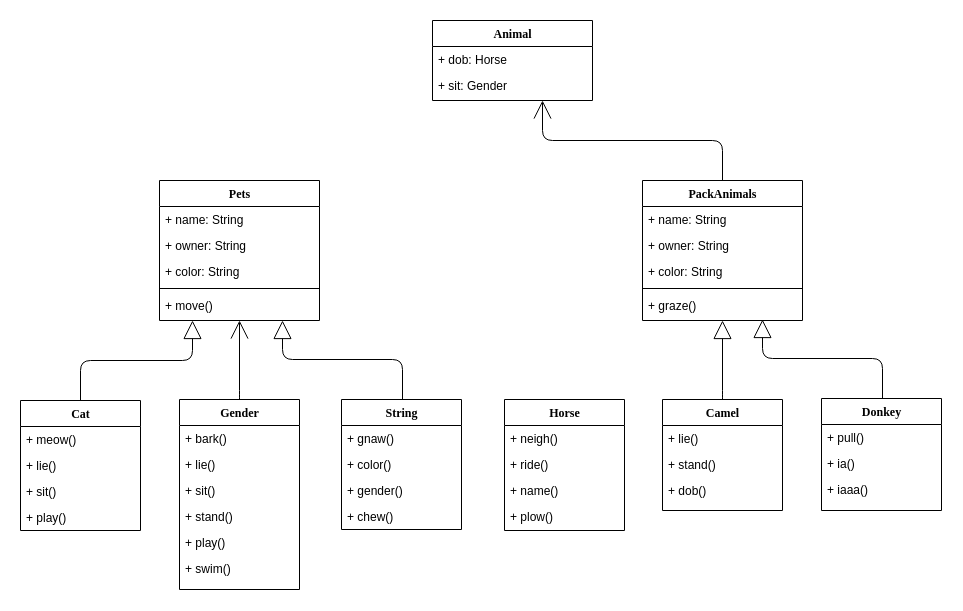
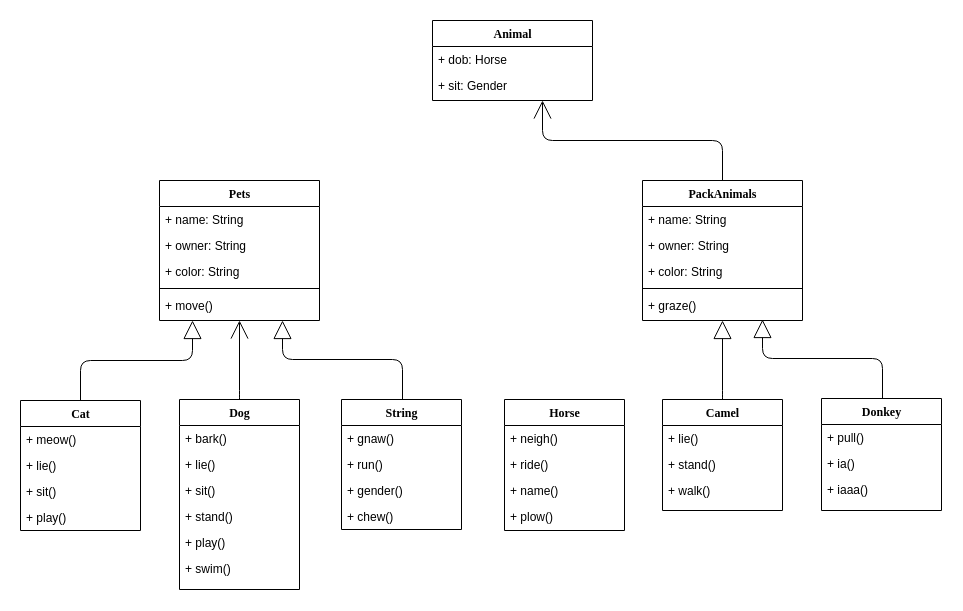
  <mxCell id="0" />
  <mxCell id="1" parent="0" />
  <mxCell id="2" value="Animal" style="swimlane;html=1;fontStyle=1;align=center;verticalAlign=top;childLayout=stackLayout;horizontal=1;startSize=26;horizontalStack=0;resizeParent=1;resizeLast=0;collapsible=1;marginBottom=0;swimlaneFillColor=#ffffff;rounded=0;shadow=0;comic=0;labelBackgroundColor=none;strokeWidth=1;fillColor=none;fontFamily=Verdana;fontSize=12" parent="1" vertex="1"><mxGeometry x="432" y="20" width="160" height="80" as="geometry" /></mxCell>
  <mxCell id="3" value="+ dob: Horse" style="text;html=1;strokeColor=none;fillColor=none;align=left;verticalAlign=top;spacingLeft=4;spacingRight=4;whiteSpace=wrap;overflow=hidden;rotatable=0;points=[[0,0.5],[1,0.5]];portConstraint=eastwest;" parent="2" vertex="1"><mxGeometry y="26" width="160" height="26" as="geometry" /></mxCell>
  <mxCell id="4" value="+ sit: Gender" style="text;html=1;strokeColor=none;fillColor=none;align=left;verticalAlign=top;spacingLeft=4;spacingRight=4;whiteSpace=wrap;overflow=hidden;rotatable=0;points=[[0,0.5],[1,0.5]];portConstraint=eastwest;" parent="2" vertex="1"><mxGeometry y="52" width="160" height="26" as="geometry" /></mxCell>
  <mxCell id="5" value="Pets" style="swimlane;html=1;fontStyle=1;align=center;verticalAlign=top;childLayout=stackLayout;horizontal=1;startSize=26;horizontalStack=0;resizeParent=1;resizeLast=0;collapsible=1;marginBottom=0;swimlaneFillColor=#ffffff;rounded=0;shadow=0;comic=0;labelBackgroundColor=none;strokeWidth=1;fillColor=none;fontFamily=Verdana;fontSize=12" parent="1" vertex="1"><mxGeometry x="159" y="180" width="160" height="140" as="geometry" /></mxCell>
  <mxCell id="6" value="+ name: String" style="text;html=1;strokeColor=none;fillColor=none;align=left;verticalAlign=top;spacingLeft=4;spacingRight=4;whiteSpace=wrap;overflow=hidden;rotatable=0;points=[[0,0.5],[1,0.5]];portConstraint=eastwest;" parent="5" vertex="1"><mxGeometry y="26" width="160" height="26" as="geometry" /></mxCell>
  <mxCell id="7" value="+ owner: String" style="text;html=1;strokeColor=none;fillColor=none;align=left;verticalAlign=top;spacingLeft=4;spacingRight=4;whiteSpace=wrap;overflow=hidden;rotatable=0;points=[[0,0.5],[1,0.5]];portConstraint=eastwest;" parent="5" vertex="1"><mxGeometry y="52" width="160" height="26" as="geometry" /></mxCell>
  <mxCell id="8" value="+ color: String" style="text;html=1;strokeColor=none;fillColor=none;align=left;verticalAlign=top;spacingLeft=4;spacingRight=4;whiteSpace=wrap;overflow=hidden;rotatable=0;points=[[0,0.5],[1,0.5]];portConstraint=eastwest;" parent="5" vertex="1"><mxGeometry y="78" width="160" height="26" as="geometry" /></mxCell>
  <mxCell id="9" value="" style="line;html=1;strokeWidth=1;fillColor=none;align=left;verticalAlign=middle;spacingTop=-1;spacingLeft=3;spacingRight=3;rotatable=0;labelPosition=right;points=[];portConstraint=eastwest;" parent="5" vertex="1"><mxGeometry y="104" width="160" height="8" as="geometry" /></mxCell>
  <mxCell id="10" value="+ move()" style="text;html=1;strokeColor=none;fillColor=none;align=left;verticalAlign=top;spacingLeft=4;spacingRight=4;whiteSpace=wrap;overflow=hidden;rotatable=0;points=[[0,0.5],[1,0.5]];portConstraint=eastwest;" parent="5" vertex="1"><mxGeometry y="112" width="160" height="26" as="geometry" /></mxCell>
  <mxCell id="11" style="edgeStyle=orthogonalEdgeStyle;html=1;labelBackgroundColor=none;startFill=0;startSize=8;endArrow=open;endFill=0;endSize=16;fontFamily=Verdana;fontSize=12;exitX=0.5;exitY=0;exitDx=0;exitDy=0;" parent="1" source="12" target="2" edge="1"><mxGeometry relative="1" as="geometry"><Array as="points"><mxPoint x="722" y="140" /><mxPoint x="542" y="140" /></Array><mxPoint x="692" y="180" as="sourcePoint" /></mxGeometry></mxCell>
  <mxCell id="12" value="PackAnimals" style="swimlane;html=1;fontStyle=1;align=center;verticalAlign=top;childLayout=stackLayout;horizontal=1;startSize=26;horizontalStack=0;resizeParent=1;resizeLast=0;collapsible=1;marginBottom=0;swimlaneFillColor=#ffffff;rounded=0;shadow=0;comic=0;labelBackgroundColor=none;strokeWidth=1;fillColor=none;fontFamily=Verdana;fontSize=12" parent="1" vertex="1"><mxGeometry x="642" y="180" width="160" height="140" as="geometry" /></mxCell>
  <mxCell id="13" value="+ name: String" style="text;html=1;strokeColor=none;fillColor=none;align=left;verticalAlign=top;spacingLeft=4;spacingRight=4;whiteSpace=wrap;overflow=hidden;rotatable=0;points=[[0,0.5],[1,0.5]];portConstraint=eastwest;" parent="12" vertex="1"><mxGeometry y="26" width="160" height="26" as="geometry" /></mxCell>
  <mxCell id="14" value="+ owner: String" style="text;html=1;strokeColor=none;fillColor=none;align=left;verticalAlign=top;spacingLeft=4;spacingRight=4;whiteSpace=wrap;overflow=hidden;rotatable=0;points=[[0,0.5],[1,0.5]];portConstraint=eastwest;" parent="12" vertex="1"><mxGeometry y="52" width="160" height="26" as="geometry" /></mxCell>
  <mxCell id="15" value="+ color: String" style="text;html=1;strokeColor=none;fillColor=none;align=left;verticalAlign=top;spacingLeft=4;spacingRight=4;whiteSpace=wrap;overflow=hidden;rotatable=0;points=[[0,0.5],[1,0.5]];portConstraint=eastwest;" parent="12" vertex="1"><mxGeometry y="78" width="160" height="26" as="geometry" /></mxCell>
  <mxCell id="16" value="" style="line;html=1;strokeWidth=1;fillColor=none;align=left;verticalAlign=middle;spacingTop=-1;spacingLeft=3;spacingRight=3;rotatable=0;labelPosition=right;points=[];portConstraint=eastwest;" parent="12" vertex="1"><mxGeometry y="104" width="160" height="8" as="geometry" /></mxCell>
  <mxCell id="17" value="+ graze()" style="text;html=1;strokeColor=none;fillColor=none;align=left;verticalAlign=top;spacingLeft=4;spacingRight=4;whiteSpace=wrap;overflow=hidden;rotatable=0;points=[[0,0.5],[1,0.5]];portConstraint=eastwest;" parent="12" vertex="1"><mxGeometry y="112" width="160" height="26" as="geometry" /></mxCell>
  <mxCell id="18" style="edgeStyle=orthogonalEdgeStyle;html=1;labelBackgroundColor=none;startFill=0;startSize=8;endArrow=block;endFill=0;endSize=16;fontFamily=Verdana;fontSize=12;exitX=0.5;exitY=0;exitDx=0;exitDy=0;" parent="1" source="19" edge="1"><mxGeometry relative="1" as="geometry"><Array as="points"><mxPoint x="80" y="360" /><mxPoint x="192" y="360" /></Array><mxPoint x="192" y="320" as="targetPoint" /></mxGeometry></mxCell>
  <mxCell id="19" value="Cat" style="swimlane;html=1;fontStyle=1;align=center;verticalAlign=top;childLayout=stackLayout;horizontal=1;startSize=26;horizontalStack=0;resizeParent=1;resizeLast=0;collapsible=1;marginBottom=0;swimlaneFillColor=#ffffff;rounded=0;shadow=0;comic=0;labelBackgroundColor=none;strokeWidth=1;fillColor=none;fontFamily=Verdana;fontSize=12" parent="1" vertex="1"><mxGeometry x="20" y="400" width="120" height="130" as="geometry" /></mxCell>
  <mxCell id="20" value="+ meow()" style="text;html=1;strokeColor=none;fillColor=none;align=left;verticalAlign=top;spacingLeft=4;spacingRight=4;whiteSpace=wrap;overflow=hidden;rotatable=0;points=[[0,0.5],[1,0.5]];portConstraint=eastwest;" parent="19" vertex="1"><mxGeometry y="26" width="120" height="26" as="geometry" /></mxCell>
  <mxCell id="21" value="+ lie()" style="text;html=1;strokeColor=none;fillColor=none;align=left;verticalAlign=top;spacingLeft=4;spacingRight=4;whiteSpace=wrap;overflow=hidden;rotatable=0;points=[[0,0.5],[1,0.5]];portConstraint=eastwest;" parent="19" vertex="1"><mxGeometry y="52" width="120" height="26" as="geometry" /></mxCell>
  <mxCell id="22" value="+ sit()" style="text;html=1;strokeColor=none;fillColor=none;align=left;verticalAlign=top;spacingLeft=4;spacingRight=4;whiteSpace=wrap;overflow=hidden;rotatable=0;points=[[0,0.5],[1,0.5]];portConstraint=eastwest;" parent="19" vertex="1"><mxGeometry y="78" width="120" height="26" as="geometry" /></mxCell>
  <mxCell id="23" value="+ play()" style="text;html=1;strokeColor=none;fillColor=none;align=left;verticalAlign=top;spacingLeft=4;spacingRight=4;whiteSpace=wrap;overflow=hidden;rotatable=0;points=[[0,0.5],[1,0.5]];portConstraint=eastwest;" parent="19" vertex="1"><mxGeometry y="104" width="120" height="26" as="geometry" /></mxCell>
- <mxCell id="24" value="Gender" style="swimlane;html=1;fontStyle=1;align=center;verticalAlign=top;childLayout=stackLayout;horizontal=1;startSize=26;horizontalStack=0;resizeParent=1;resizeLast=0;collapsible=1;marginBottom=0;swimlaneFillColor=#ffffff;rounded=0;shadow=0;comic=0;labelBackgroundColor=none;strokeWidth=1;fillColor=none;fontFamily=Verdana;fontSize=12" parent="1" vertex="1"><mxGeometry x="179" y="399" width="120" height="190" as="geometry" /></mxCell>
+ <mxCell id="24" value="Dog" style="swimlane;html=1;fontStyle=1;align=center;verticalAlign=top;childLayout=stackLayout;horizontal=1;startSize=26;horizontalStack=0;resizeParent=1;resizeLast=0;collapsible=1;marginBottom=0;swimlaneFillColor=#ffffff;rounded=0;shadow=0;comic=0;labelBackgroundColor=none;strokeWidth=1;fillColor=none;fontFamily=Verdana;fontSize=12" parent="1" vertex="1"><mxGeometry x="179" y="399" width="120" height="190" as="geometry" /></mxCell>
  <mxCell id="25" value="+ bark()" style="text;html=1;strokeColor=none;fillColor=none;align=left;verticalAlign=top;spacingLeft=4;spacingRight=4;whiteSpace=wrap;overflow=hidden;rotatable=0;points=[[0,0.5],[1,0.5]];portConstraint=eastwest;" parent="24" vertex="1"><mxGeometry y="26" width="120" height="26" as="geometry" /></mxCell>
  <mxCell id="26" value="+ lie()" style="text;html=1;strokeColor=none;fillColor=none;align=left;verticalAlign=top;spacingLeft=4;spacingRight=4;whiteSpace=wrap;overflow=hidden;rotatable=0;points=[[0,0.5],[1,0.5]];portConstraint=eastwest;" parent="24" vertex="1"><mxGeometry y="52" width="120" height="26" as="geometry" /></mxCell>
  <mxCell id="27" value="+ sit()" style="text;html=1;strokeColor=none;fillColor=none;align=left;verticalAlign=top;spacingLeft=4;spacingRight=4;whiteSpace=wrap;overflow=hidden;rotatable=0;points=[[0,0.5],[1,0.5]];portConstraint=eastwest;" parent="24" vertex="1"><mxGeometry y="78" width="120" height="26" as="geometry" /></mxCell>
  <mxCell id="28" value="+ stand()" style="text;html=1;strokeColor=none;fillColor=none;align=left;verticalAlign=top;spacingLeft=4;spacingRight=4;whiteSpace=wrap;overflow=hidden;rotatable=0;points=[[0,0.5],[1,0.5]];portConstraint=eastwest;" parent="24" vertex="1"><mxGeometry y="104" width="120" height="26" as="geometry" /></mxCell>
  <mxCell id="29" value="+ play()" style="text;html=1;strokeColor=none;fillColor=none;align=left;verticalAlign=top;spacingLeft=4;spacingRight=4;whiteSpace=wrap;overflow=hidden;rotatable=0;points=[[0,0.5],[1,0.5]];portConstraint=eastwest;" parent="24" vertex="1"><mxGeometry y="130" width="120" height="26" as="geometry" /></mxCell>
  <mxCell id="30" value="+ swim()" style="text;html=1;strokeColor=none;fillColor=none;align=left;verticalAlign=top;spacingLeft=4;spacingRight=4;whiteSpace=wrap;overflow=hidden;rotatable=0;points=[[0,0.5],[1,0.5]];portConstraint=eastwest;" parent="24" vertex="1"><mxGeometry y="156" width="120" height="26" as="geometry" /></mxCell>
  <mxCell id="31" style="edgeStyle=orthogonalEdgeStyle;html=1;labelBackgroundColor=none;startFill=0;startSize=8;endArrow=open;endFill=0;endSize=16;fontFamily=Verdana;fontSize=12;exitX=0.5;exitY=0;exitDx=0;exitDy=0;entryX=0.5;entryY=1;entryDx=0;entryDy=0;" parent="1" source="24" target="5" edge="1"><mxGeometry relative="1" as="geometry"><Array as="points"><mxPoint x="239" y="400" /></Array><mxPoint x="252" y="320" as="targetPoint" /><mxPoint x="262" y="400" as="sourcePoint" /></mxGeometry></mxCell>
  <mxCell id="32" style="edgeStyle=orthogonalEdgeStyle;html=1;labelBackgroundColor=none;startFill=0;startSize=8;endArrow=block;endFill=0;endSize=16;fontFamily=Verdana;fontSize=12;" parent="1" source="33" edge="1"><mxGeometry relative="1" as="geometry"><Array as="points"><mxPoint x="402" y="359" /><mxPoint x="282" y="359" /><mxPoint x="282" y="320" /></Array><mxPoint x="282" y="320" as="targetPoint" /></mxGeometry></mxCell>
  <mxCell id="33" value="String" style="swimlane;html=1;fontStyle=1;align=center;verticalAlign=top;childLayout=stackLayout;horizontal=1;startSize=26;horizontalStack=0;resizeParent=1;resizeLast=0;collapsible=1;marginBottom=0;swimlaneFillColor=#ffffff;rounded=0;shadow=0;comic=0;labelBackgroundColor=none;strokeWidth=1;fillColor=none;fontFamily=Verdana;fontSize=12" parent="1" vertex="1"><mxGeometry x="341" y="399" width="120" height="130" as="geometry" /></mxCell>
  <mxCell id="34" value="+ gnaw()" style="text;html=1;strokeColor=none;fillColor=none;align=left;verticalAlign=top;spacingLeft=4;spacingRight=4;whiteSpace=wrap;overflow=hidden;rotatable=0;points=[[0,0.5],[1,0.5]];portConstraint=eastwest;" parent="33" vertex="1"><mxGeometry y="26" width="120" height="26" as="geometry" /></mxCell>
- <mxCell id="35" value="+ color()" style="text;html=1;strokeColor=none;fillColor=none;align=left;verticalAlign=top;spacingLeft=4;spacingRight=4;whiteSpace=wrap;overflow=hidden;rotatable=0;points=[[0,0.5],[1,0.5]];portConstraint=eastwest;" parent="33" vertex="1"><mxGeometry y="52" width="120" height="26" as="geometry" /></mxCell>
+ <mxCell id="35" value="+ run()" style="text;html=1;strokeColor=none;fillColor=none;align=left;verticalAlign=top;spacingLeft=4;spacingRight=4;whiteSpace=wrap;overflow=hidden;rotatable=0;points=[[0,0.5],[1,0.5]];portConstraint=eastwest;" parent="33" vertex="1"><mxGeometry y="52" width="120" height="26" as="geometry" /></mxCell>
  <mxCell id="36" value="+ gender()" style="text;html=1;strokeColor=none;fillColor=none;align=left;verticalAlign=top;spacingLeft=4;spacingRight=4;whiteSpace=wrap;overflow=hidden;rotatable=0;points=[[0,0.5],[1,0.5]];portConstraint=eastwest;" parent="33" vertex="1"><mxGeometry y="78" width="120" height="26" as="geometry" /></mxCell>
  <mxCell id="37" value="+ chew()" style="text;html=1;strokeColor=none;fillColor=none;align=left;verticalAlign=top;spacingLeft=4;spacingRight=4;whiteSpace=wrap;overflow=hidden;rotatable=0;points=[[0,0.5],[1,0.5]];portConstraint=eastwest;" parent="33" vertex="1"><mxGeometry y="104" width="120" height="26" as="geometry" /></mxCell>
  <mxCell id="38" value="Horse" style="swimlane;html=1;fontStyle=1;align=center;verticalAlign=top;childLayout=stackLayout;horizontal=1;startSize=26;horizontalStack=0;resizeParent=1;resizeLast=0;collapsible=1;marginBottom=0;swimlaneFillColor=#ffffff;rounded=0;shadow=0;comic=0;labelBackgroundColor=none;strokeWidth=1;fillColor=none;fontFamily=Verdana;fontSize=12" parent="1" vertex="1"><mxGeometry x="504" y="399" width="120" height="131" as="geometry" /></mxCell>
  <mxCell id="39" value="+ neigh()" style="text;html=1;strokeColor=none;fillColor=none;align=left;verticalAlign=top;spacingLeft=4;spacingRight=4;whiteSpace=wrap;overflow=hidden;rotatable=0;points=[[0,0.5],[1,0.5]];portConstraint=eastwest;" parent="38" vertex="1"><mxGeometry y="26" width="120" height="26" as="geometry" /></mxCell>
  <mxCell id="40" value="+ ride()" style="text;html=1;strokeColor=none;fillColor=none;align=left;verticalAlign=top;spacingLeft=4;spacingRight=4;whiteSpace=wrap;overflow=hidden;rotatable=0;points=[[0,0.5],[1,0.5]];portConstraint=eastwest;" parent="38" vertex="1"><mxGeometry y="52" width="120" height="26" as="geometry" /></mxCell>
  <mxCell id="41" value="+ name()" style="text;html=1;strokeColor=none;fillColor=none;align=left;verticalAlign=top;spacingLeft=4;spacingRight=4;whiteSpace=wrap;overflow=hidden;rotatable=0;points=[[0,0.5],[1,0.5]];portConstraint=eastwest;" parent="38" vertex="1"><mxGeometry y="78" width="120" height="26" as="geometry" /></mxCell>
  <mxCell id="42" value="+ plow()" style="text;html=1;strokeColor=none;fillColor=none;align=left;verticalAlign=top;spacingLeft=4;spacingRight=4;whiteSpace=wrap;overflow=hidden;rotatable=0;points=[[0,0.5],[1,0.5]];portConstraint=eastwest;" parent="38" vertex="1"><mxGeometry y="104" width="120" height="26" as="geometry" /></mxCell>
  <mxCell id="43" value="Camel" style="swimlane;html=1;fontStyle=1;align=center;verticalAlign=top;childLayout=stackLayout;horizontal=1;startSize=26;horizontalStack=0;resizeParent=1;resizeLast=0;collapsible=1;marginBottom=0;swimlaneFillColor=#ffffff;rounded=0;shadow=0;comic=0;labelBackgroundColor=none;strokeWidth=1;fillColor=none;fontFamily=Verdana;fontSize=12" parent="1" vertex="1"><mxGeometry x="662" y="399" width="120" height="111" as="geometry" /></mxCell>
  <mxCell id="44" value="+ lie()" style="text;html=1;strokeColor=none;fillColor=none;align=left;verticalAlign=top;spacingLeft=4;spacingRight=4;whiteSpace=wrap;overflow=hidden;rotatable=0;points=[[0,0.5],[1,0.5]];portConstraint=eastwest;" parent="43" vertex="1"><mxGeometry y="26" width="120" height="26" as="geometry" /></mxCell>
  <mxCell id="45" value="+ stand()" style="text;html=1;strokeColor=none;fillColor=none;align=left;verticalAlign=top;spacingLeft=4;spacingRight=4;whiteSpace=wrap;overflow=hidden;rotatable=0;points=[[0,0.5],[1,0.5]];portConstraint=eastwest;" parent="43" vertex="1"><mxGeometry y="52" width="120" height="26" as="geometry" /></mxCell>
- <mxCell id="46" value="+ dob()" style="text;html=1;strokeColor=none;fillColor=none;align=left;verticalAlign=top;spacingLeft=4;spacingRight=4;whiteSpace=wrap;overflow=hidden;rotatable=0;points=[[0,0.5],[1,0.5]];portConstraint=eastwest;" parent="43" vertex="1"><mxGeometry y="78" width="120" height="26" as="geometry" /></mxCell>
+ <mxCell id="46" value="+ walk()" style="text;html=1;strokeColor=none;fillColor=none;align=left;verticalAlign=top;spacingLeft=4;spacingRight=4;whiteSpace=wrap;overflow=hidden;rotatable=0;points=[[0,0.5],[1,0.5]];portConstraint=eastwest;" parent="43" vertex="1"><mxGeometry y="78" width="120" height="26" as="geometry" /></mxCell>
  <mxCell id="47" style="edgeStyle=orthogonalEdgeStyle;html=1;labelBackgroundColor=none;startFill=0;startSize=8;endArrow=block;endFill=0;endSize=16;fontFamily=Verdana;fontSize=12;exitX=0.5;exitY=0;exitDx=0;exitDy=0;entryX=0.5;entryY=1;entryDx=0;entryDy=0;" parent="1" source="43" edge="1"><mxGeometry relative="1" as="geometry"><Array as="points"><mxPoint x="722" y="400" /></Array><mxPoint x="722" y="320" as="targetPoint" /><mxPoint x="745" y="400" as="sourcePoint" /></mxGeometry></mxCell>
  <mxCell id="48" style="edgeStyle=orthogonalEdgeStyle;html=1;labelBackgroundColor=none;startFill=0;startSize=8;endArrow=block;endFill=0;endSize=16;fontFamily=Verdana;fontSize=12;" parent="1" source="49" edge="1"><mxGeometry relative="1" as="geometry"><Array as="points"><mxPoint x="882" y="358" /><mxPoint x="762" y="358" /><mxPoint x="762" y="319" /></Array><mxPoint x="762" y="319" as="targetPoint" /></mxGeometry></mxCell>
  <mxCell id="49" value="Donkey" style="swimlane;html=1;fontStyle=1;align=center;verticalAlign=top;childLayout=stackLayout;horizontal=1;startSize=26;horizontalStack=0;resizeParent=1;resizeLast=0;collapsible=1;marginBottom=0;swimlaneFillColor=#ffffff;rounded=0;shadow=0;comic=0;labelBackgroundColor=none;strokeWidth=1;fillColor=none;fontFamily=Verdana;fontSize=12" parent="1" vertex="1"><mxGeometry x="821" y="398" width="120" height="112" as="geometry" /></mxCell>
  <mxCell id="50" value="+&amp;nbsp;pull()" style="text;html=1;strokeColor=none;fillColor=none;align=left;verticalAlign=top;spacingLeft=4;spacingRight=4;whiteSpace=wrap;overflow=hidden;rotatable=0;points=[[0,0.5],[1,0.5]];portConstraint=eastwest;" parent="49" vertex="1"><mxGeometry y="26" width="120" height="26" as="geometry" /></mxCell>
  <mxCell id="51" value="+ ia()" style="text;html=1;strokeColor=none;fillColor=none;align=left;verticalAlign=top;spacingLeft=4;spacingRight=4;whiteSpace=wrap;overflow=hidden;rotatable=0;points=[[0,0.5],[1,0.5]];portConstraint=eastwest;" parent="49" vertex="1"><mxGeometry y="52" width="120" height="26" as="geometry" /></mxCell>
  <mxCell id="52" value="+ iaaa()" style="text;html=1;strokeColor=none;fillColor=none;align=left;verticalAlign=top;spacingLeft=4;spacingRight=4;whiteSpace=wrap;overflow=hidden;rotatable=0;points=[[0,0.5],[1,0.5]];portConstraint=eastwest;" parent="49" vertex="1"><mxGeometry y="78" width="120" height="26" as="geometry" /></mxCell>
